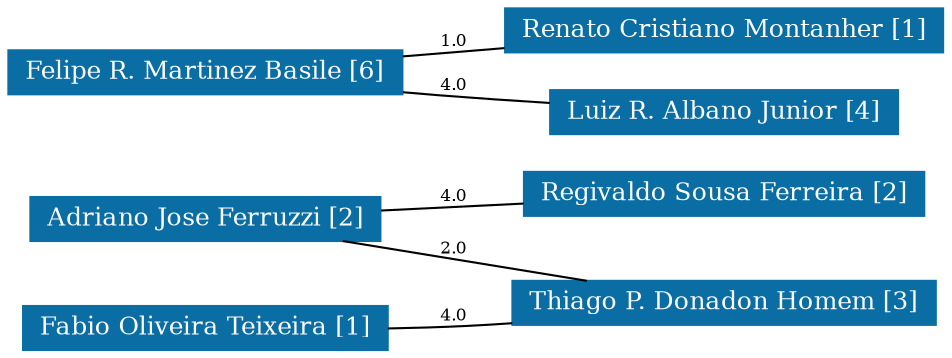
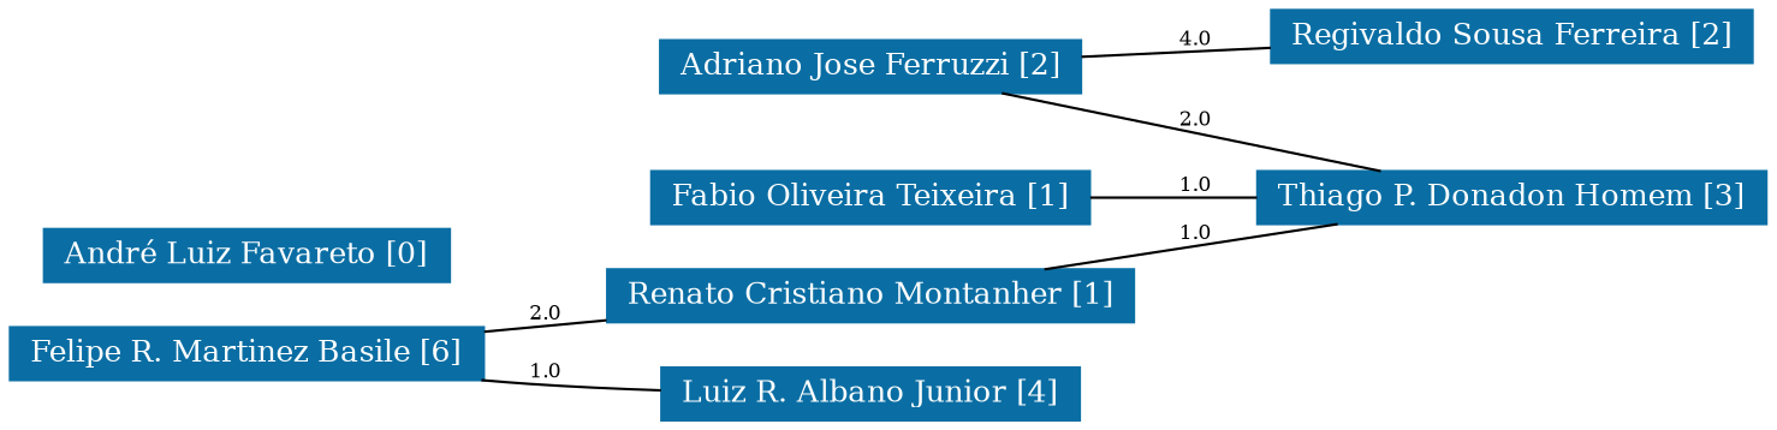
  strict graph {
    rankdir=LR
    node [color="#0A6EA4" fontcolor="#FFFFFF" fontsize=12 shape=rectangle style=filled]
    edge [fontsize=8]
    n1 [height=0.29167 label="Adriano Jose Ferruzzi [2]" width=2.3194]
    n2 [height=0.29167 label="Regivaldo Sousa Ferreira [2]" width=2.6528]
    n3 [height=0.29167 label="Thiago P. Donadon Homem [3]" width=2.8056]
+   n4 [height=0.29167 label="André Luiz Favareto [0]" width=2.2361]
    n5 [height=0.29167 label="Fabio Oliveira Teixeira [1]" width=2.4167]
    n6 [height=0.29167 label="Felipe R. Martinez Basile [6]" width=2.6111]
    n7 [height=0.29167 label="Renato Cristiano Montanher [1]" width=2.9028]
    n8 [height=0.29167 label="Luiz R. Albano Junior [4]" width=2.3056]
    n1 -- n2 [label=4.0]
    n1 -- n3 [label=2.0]
-   n5 -- n3 [label=4.0]
-   n6 -- n7 [label=1.0]
-   n6 -- n8 [label=4.0]
+   n5 -- n3 [label=1.0]
+   n6 -- n7 [label=2.0]
+   n6 -- n8 [label=1.0]
+   n7 -- n3 [label=1.0]
  }
